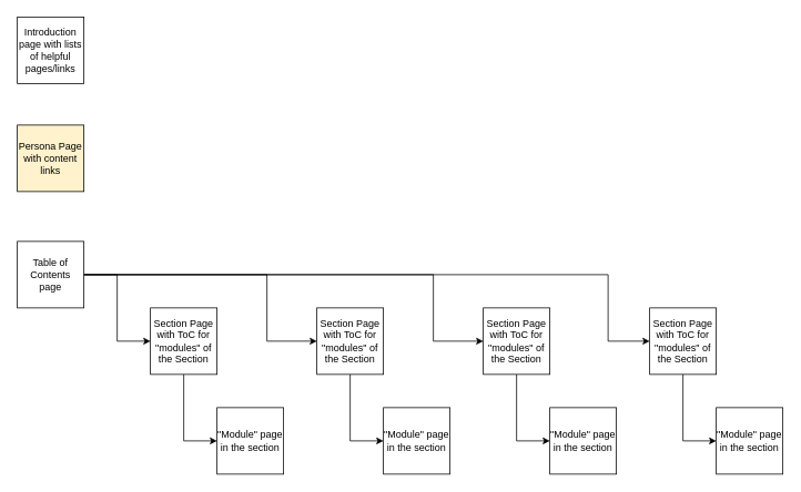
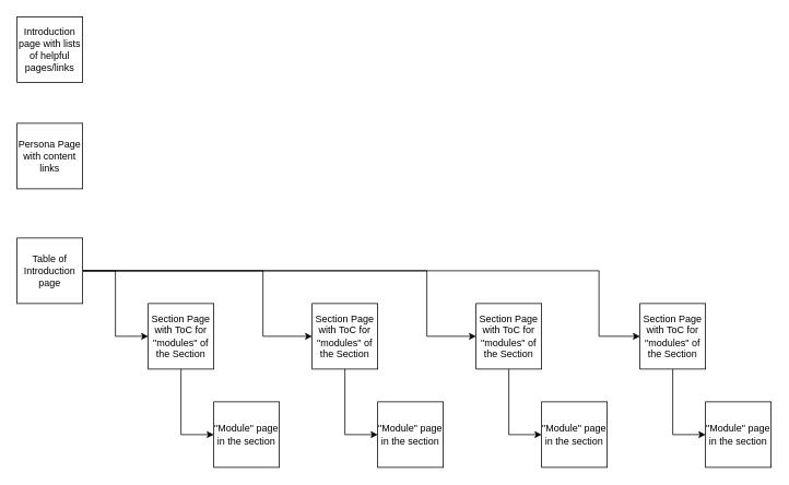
  <mxCell id="0" />
  <mxCell id="1" parent="0" />
  <mxCell id="2" style="edgeStyle=orthogonalEdgeStyle;rounded=0;orthogonalLoop=1;jettySize=auto;html=1;exitX=1;exitY=0.5;exitDx=0;exitDy=0;entryX=0;entryY=0.5;entryDx=0;entryDy=0;" parent="1" source="6" target="8" edge="1"><mxGeometry relative="1" as="geometry" /></mxCell>
  <mxCell id="3" style="edgeStyle=orthogonalEdgeStyle;rounded=0;orthogonalLoop=1;jettySize=auto;html=1;exitX=1;exitY=0.5;exitDx=0;exitDy=0;entryX=0;entryY=0.5;entryDx=0;entryDy=0;" parent="1" source="6" target="11" edge="1"><mxGeometry relative="1" as="geometry"><Array as="points"><mxPoint x="320" y="330" /><mxPoint x="320" y="410" /></Array></mxGeometry></mxCell>
  <mxCell id="4" style="edgeStyle=orthogonalEdgeStyle;rounded=0;orthogonalLoop=1;jettySize=auto;html=1;exitX=1;exitY=0.5;exitDx=0;exitDy=0;entryX=0;entryY=0.5;entryDx=0;entryDy=0;" parent="1" source="6" target="14" edge="1"><mxGeometry relative="1" as="geometry"><Array as="points"><mxPoint x="520" y="330" /><mxPoint x="520" y="410" /></Array></mxGeometry></mxCell>
  <mxCell id="5" style="edgeStyle=orthogonalEdgeStyle;rounded=0;orthogonalLoop=1;jettySize=auto;html=1;exitX=1;exitY=0.5;exitDx=0;exitDy=0;" parent="1" source="6" target="17" edge="1"><mxGeometry relative="1" as="geometry"><Array as="points"><mxPoint x="730" y="330" /><mxPoint x="730" y="410" /></Array></mxGeometry></mxCell>
- <mxCell id="6" value="Table of Contents page" style="whiteSpace=wrap;html=1;aspect=fixed;" parent="1" vertex="1"><mxGeometry x="20" y="290" width="80" height="80" as="geometry" /></mxCell>
+ <mxCell id="6" value="Table of Introduction page" style="whiteSpace=wrap;html=1;aspect=fixed;" parent="1" vertex="1"><mxGeometry x="20" y="290" width="80" height="80" as="geometry" /></mxCell>
  <mxCell id="7" style="edgeStyle=orthogonalEdgeStyle;rounded=0;orthogonalLoop=1;jettySize=auto;html=1;exitX=0.5;exitY=1;exitDx=0;exitDy=0;entryX=0;entryY=0.5;entryDx=0;entryDy=0;" parent="1" source="8" target="9" edge="1"><mxGeometry relative="1" as="geometry" /></mxCell>
  <mxCell id="8" value="Section Page with ToC for &quot;modules&quot; of the Section" style="whiteSpace=wrap;html=1;aspect=fixed;" parent="1" vertex="1"><mxGeometry x="180" y="370" width="80" height="80" as="geometry" /></mxCell>
  <mxCell id="9" value="&quot;Module&quot; page in the section" style="whiteSpace=wrap;html=1;aspect=fixed;" parent="1" vertex="1"><mxGeometry x="260" y="490" width="80" height="80" as="geometry" /></mxCell>
  <mxCell id="10" style="edgeStyle=orthogonalEdgeStyle;rounded=0;orthogonalLoop=1;jettySize=auto;html=1;exitX=0.5;exitY=1;exitDx=0;exitDy=0;entryX=0;entryY=0.5;entryDx=0;entryDy=0;" parent="1" source="11" target="12" edge="1"><mxGeometry relative="1" as="geometry" /></mxCell>
  <mxCell id="11" value="Section Page with ToC for &quot;modules&quot; of the Section" style="whiteSpace=wrap;html=1;aspect=fixed;" parent="1" vertex="1"><mxGeometry x="380" y="370" width="80" height="80" as="geometry" /></mxCell>
  <mxCell id="12" value="&quot;Module&quot; page in the section" style="whiteSpace=wrap;html=1;aspect=fixed;" parent="1" vertex="1"><mxGeometry x="460" y="490" width="80" height="80" as="geometry" /></mxCell>
  <mxCell id="13" style="edgeStyle=orthogonalEdgeStyle;rounded=0;orthogonalLoop=1;jettySize=auto;html=1;exitX=0.5;exitY=1;exitDx=0;exitDy=0;entryX=0;entryY=0.5;entryDx=0;entryDy=0;" parent="1" source="14" target="15" edge="1"><mxGeometry relative="1" as="geometry" /></mxCell>
  <mxCell id="14" value="Section Page with ToC for &quot;modules&quot; of the Section" style="whiteSpace=wrap;html=1;aspect=fixed;" parent="1" vertex="1"><mxGeometry x="580" y="370" width="80" height="80" as="geometry" /></mxCell>
  <mxCell id="15" value="&quot;Module&quot; page in the section" style="whiteSpace=wrap;html=1;aspect=fixed;" parent="1" vertex="1"><mxGeometry x="660" y="490" width="80" height="80" as="geometry" /></mxCell>
  <mxCell id="16" style="edgeStyle=orthogonalEdgeStyle;rounded=0;orthogonalLoop=1;jettySize=auto;html=1;exitX=0.5;exitY=1;exitDx=0;exitDy=0;entryX=0;entryY=0.5;entryDx=0;entryDy=0;" parent="1" source="17" target="18" edge="1"><mxGeometry relative="1" as="geometry" /></mxCell>
  <mxCell id="17" value="Section Page with ToC for &quot;modules&quot; of the Section" style="whiteSpace=wrap;html=1;aspect=fixed;" parent="1" vertex="1"><mxGeometry x="780" y="370" width="80" height="80" as="geometry" /></mxCell>
  <mxCell id="18" value="&quot;Module&quot; page in the section" style="whiteSpace=wrap;html=1;aspect=fixed;" parent="1" vertex="1"><mxGeometry x="860" y="490" width="80" height="80" as="geometry" /></mxCell>
  <mxCell id="19" value="Introduction page with lists of helpful pages/links" style="whiteSpace=wrap;html=1;aspect=fixed;" parent="1" vertex="1"><mxGeometry x="20" y="20" width="80" height="80" as="geometry" /></mxCell>
- <mxCell id="20" value="Persona Page with content links" style="whiteSpace=wrap;html=1;aspect=fixed;fillColor=#fff2cc;" parent="1" vertex="1"><mxGeometry x="20" y="150" width="80" height="80" as="geometry" /></mxCell>
+ <mxCell id="20" value="Persona Page with content links" style="whiteSpace=wrap;html=1;aspect=fixed;" parent="1" vertex="1"><mxGeometry x="20" y="150" width="80" height="80" as="geometry" /></mxCell>
